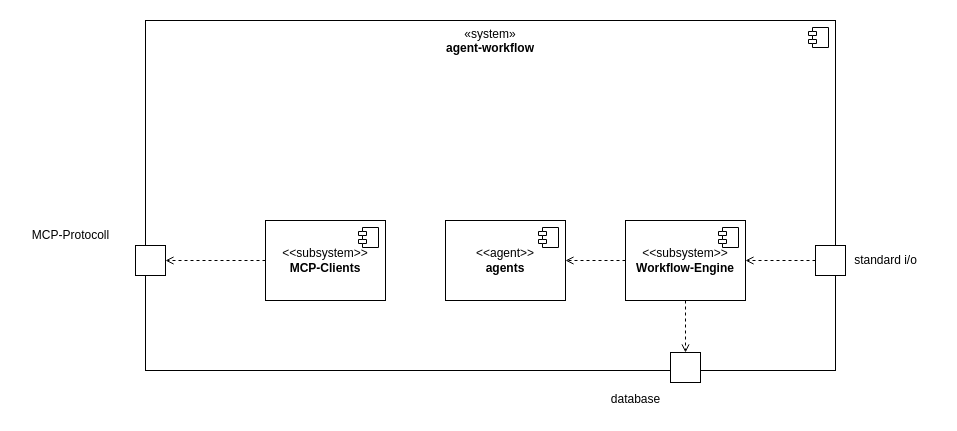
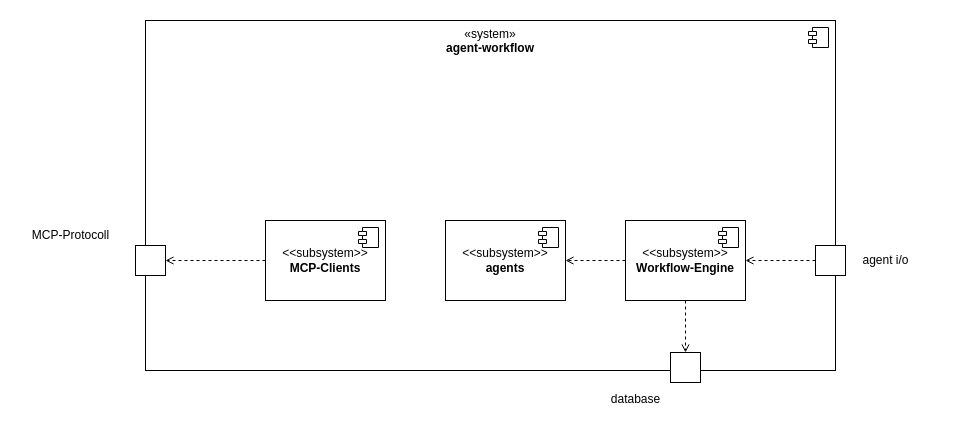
  <mxCell id="0" />
  <mxCell id="1" parent="0" />
  <mxCell id="2" value="«system»&lt;br&gt;&lt;b&gt;agent-workflow&lt;/b&gt;" style="html=1;dropTarget=0;whiteSpace=wrap;verticalAlign=top;" vertex="1" parent="1"><mxGeometry x="145" y="20" width="690" height="350" as="geometry" /></mxCell>
  <mxCell id="3" value="" style="shape=module;jettyWidth=8;jettyHeight=4;" vertex="1" parent="2"><mxGeometry x="1" width="20" height="20" relative="1" as="geometry"><mxPoint x="-27" y="7" as="offset" /></mxGeometry></mxCell>
  <mxCell id="4" style="edgeStyle=orthogonalEdgeStyle;rounded=0;orthogonalLoop=1;jettySize=auto;html=1;dashed=1;endArrow=open;endFill=0;" edge="1" parent="1" source="5" target="8"><mxGeometry relative="1" as="geometry" /></mxCell>
  <mxCell id="5" value="&amp;lt;&amp;lt;subsystem&amp;gt;&amp;gt;&lt;br&gt;&lt;b&gt;Workflow-Engine&lt;/b&gt;" style="html=1;dropTarget=0;whiteSpace=wrap;" vertex="1" parent="1"><mxGeometry x="625" y="220" width="120" height="80" as="geometry" /></mxCell>
  <mxCell id="6" value="" style="shape=module;jettyWidth=8;jettyHeight=4;" vertex="1" parent="5"><mxGeometry x="1" width="20" height="20" relative="1" as="geometry"><mxPoint x="-27" y="7" as="offset" /></mxGeometry></mxCell>
  <mxCell id="7" value="" style="html=1;" vertex="1" parent="1"><mxGeometry x="135" y="245" width="30" height="30" as="geometry" /></mxCell>
- <mxCell id="8" value="&amp;lt;&amp;lt;agent&amp;gt;&amp;gt;&lt;br&gt;&lt;b&gt;agents&lt;/b&gt;" style="html=1;dropTarget=0;whiteSpace=wrap;" vertex="1" parent="1"><mxGeometry x="445" y="220" width="120" height="80" as="geometry" /></mxCell>
+ <mxCell id="8" value="&amp;lt;&amp;lt;subsystem&amp;gt;&amp;gt;&lt;br&gt;&lt;b&gt;agents&lt;/b&gt;" style="html=1;dropTarget=0;whiteSpace=wrap;" vertex="1" parent="1"><mxGeometry x="445" y="220" width="120" height="80" as="geometry" /></mxCell>
  <mxCell id="9" value="" style="shape=module;jettyWidth=8;jettyHeight=4;" vertex="1" parent="8"><mxGeometry x="1" width="20" height="20" relative="1" as="geometry"><mxPoint x="-27" y="7" as="offset" /></mxGeometry></mxCell>
  <mxCell id="10" style="edgeStyle=orthogonalEdgeStyle;rounded=0;orthogonalLoop=1;jettySize=auto;html=1;entryX=1;entryY=0.5;entryDx=0;entryDy=0;dashed=1;endArrow=open;endFill=0;" edge="1" parent="1" source="11" target="5"><mxGeometry relative="1" as="geometry" /></mxCell>
  <mxCell id="11" value="" style="html=1;" vertex="1" parent="1"><mxGeometry x="815" y="245" width="30" height="30" as="geometry" /></mxCell>
- <mxCell id="12" value="standard i/o" style="text;verticalAlign=middle;align=center;html=1;" vertex="1" parent="1"><mxGeometry x="835" y="250" width="100" height="20" as="geometry" /></mxCell>
+ <mxCell id="12" value="agent i/o" style="text;verticalAlign=middle;align=center;html=1;" vertex="1" parent="1"><mxGeometry x="835" y="250" width="100" height="20" as="geometry" /></mxCell>
  <mxCell id="13" style="edgeStyle=orthogonalEdgeStyle;rounded=0;orthogonalLoop=1;jettySize=auto;html=1;entryX=1;entryY=0.5;entryDx=0;entryDy=0;dashed=1;endArrow=open;endFill=0;" edge="1" parent="1" source="14" target="7"><mxGeometry relative="1" as="geometry" /></mxCell>
  <mxCell id="14" value="&amp;lt;&amp;lt;subsystem&amp;gt;&amp;gt;&lt;br&gt;&lt;b&gt;MCP-Clients&lt;/b&gt;" style="html=1;dropTarget=0;whiteSpace=wrap;" vertex="1" parent="1"><mxGeometry x="265" y="220" width="120" height="80" as="geometry" /></mxCell>
  <mxCell id="15" value="" style="shape=module;jettyWidth=8;jettyHeight=4;" vertex="1" parent="14"><mxGeometry x="1" width="20" height="20" relative="1" as="geometry"><mxPoint x="-27" y="7" as="offset" /></mxGeometry></mxCell>
  <mxCell id="16" value="MCP-Protocoll" style="text;verticalAlign=middle;align=center;html=1;" vertex="1" parent="1"><mxGeometry x="20" y="225" width="100" height="20" as="geometry" /></mxCell>
  <mxCell id="17" value="" style="html=1;align=center;" vertex="1" parent="1"><mxGeometry x="670" y="352" width="30" height="30" as="geometry" /></mxCell>
  <mxCell id="18" value="" style="html=1;verticalAlign=bottom;endArrow=open;curved=0;rounded=0;entryX=0.5;entryY=0;entryDx=0;entryDy=0;dashed=1;endFill=0;" edge="1" parent="1" target="17"><mxGeometry width="80" relative="1" as="geometry"><mxPoint x="685" y="300" as="sourcePoint" /><mxPoint x="767" y="360" as="targetPoint" /></mxGeometry></mxCell>
  <mxCell id="19" value="database" style="text;verticalAlign=middle;align=center;html=1;" vertex="1" parent="1"><mxGeometry x="585" y="389" width="100" height="20" as="geometry" /></mxCell>
